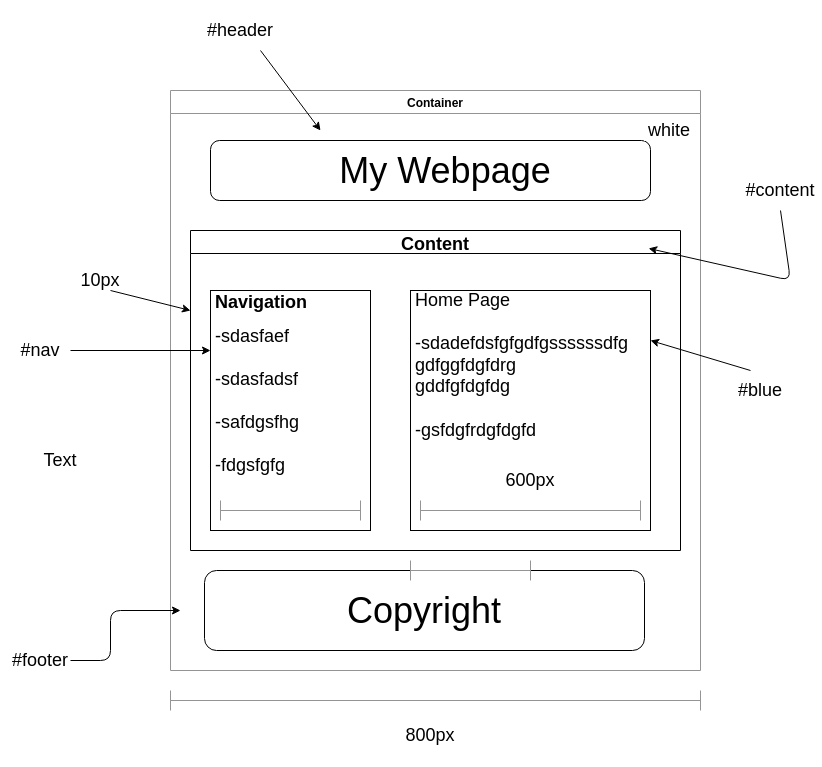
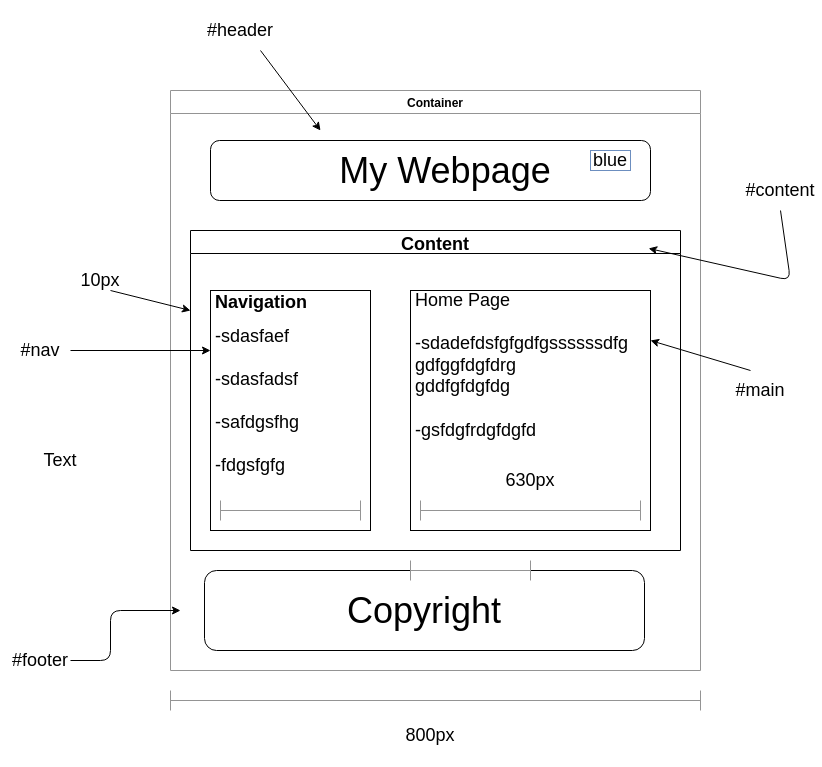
  <mxCell id="0" />
  <mxCell id="1" parent="0" />
  <mxCell id="2" value="Container" style="swimlane;fillColor=none;strokeColor=#949494;" vertex="1" parent="1"><mxGeometry x="170" y="90" width="530" height="580" as="geometry"><mxRectangle x="160" y="120" width="90" height="23" as="alternateBounds" /></mxGeometry></mxCell>
  <mxCell id="3" value="" style="rounded=1;whiteSpace=wrap;html=1;" vertex="1" parent="2"><mxGeometry x="40" y="50" width="440" height="60" as="geometry" /></mxCell>
  <mxCell id="4" value="My Webpage" style="text;html=1;strokeColor=none;fillColor=none;align=center;verticalAlign=middle;whiteSpace=wrap;rounded=0;fontSize=36;" vertex="1" parent="2"><mxGeometry x="150" y="50" width="250" height="60" as="geometry" /></mxCell>
  <mxCell id="5" value="" style="rounded=0;whiteSpace=wrap;html=1;fontSize=36;" vertex="1" parent="2"><mxGeometry x="40" y="200" width="160" height="240" as="geometry" /></mxCell>
  <mxCell id="6" value="" style="whiteSpace=wrap;html=1;aspect=fixed;fontSize=36;" vertex="1" parent="2"><mxGeometry x="240" y="200" width="240" height="240" as="geometry" /></mxCell>
  <mxCell id="7" value="" style="rounded=1;whiteSpace=wrap;html=1;fontSize=36;" vertex="1" parent="2"><mxGeometry x="34" y="480" width="440" height="80" as="geometry" /></mxCell>
  <mxCell id="8" value="Copyright" style="text;html=1;strokeColor=none;fillColor=none;align=center;verticalAlign=middle;whiteSpace=wrap;rounded=0;fontSize=36;" vertex="1" parent="2"><mxGeometry x="234" y="510" width="40" height="20" as="geometry" /></mxCell>
  <mxCell id="9" value="&lt;h1 style=&quot;font-size: 18px&quot;&gt;Navigation&lt;/h1&gt;&lt;div&gt;-sdasfaef&lt;/div&gt;&lt;div&gt;&lt;br&gt;&lt;/div&gt;&lt;div&gt;-sdasfadsf&lt;/div&gt;&lt;div&gt;&lt;br&gt;&lt;/div&gt;&lt;div&gt;-safdgsfhg&lt;/div&gt;&lt;div&gt;&lt;br&gt;&lt;/div&gt;&lt;div&gt;-fdgsfgfg&lt;/div&gt;" style="text;html=1;strokeColor=none;fillColor=none;spacing=5;spacingTop=-20;whiteSpace=wrap;overflow=hidden;rounded=0;fontSize=18;" vertex="1" parent="2"><mxGeometry x="40" y="200" width="160" height="240" as="geometry" /></mxCell>
  <mxCell id="10" value="Home Page&amp;nbsp;&lt;br&gt;&lt;br&gt;-sdadefdsfgfgdfgssssssdfg&lt;br&gt;gdfggfdgfdrg&lt;br&gt;gddfgfdgfdg&lt;br&gt;&lt;br&gt;-gsfdgfrdgfdgfd&lt;br&gt;" style="text;html=1;strokeColor=none;fillColor=none;spacing=5;spacingTop=-20;whiteSpace=wrap;overflow=hidden;rounded=0;fontSize=18;" vertex="1" parent="2"><mxGeometry x="240" y="210" width="240" height="230" as="geometry" /></mxCell>
  <mxCell id="11" value="Content" style="swimlane;fontSize=18;" vertex="1" parent="2"><mxGeometry x="20" y="140" width="490" height="320" as="geometry" /></mxCell>
- <mxCell id="12" value="600px" style="text;html=1;strokeColor=none;fillColor=none;align=center;verticalAlign=middle;whiteSpace=wrap;rounded=0;sketch=0;fontSize=18;" vertex="1" parent="11"><mxGeometry x="320" y="240" width="40" height="20" as="geometry" /></mxCell>
+ <mxCell id="12" value="630px" style="text;html=1;strokeColor=none;fillColor=none;align=center;verticalAlign=middle;whiteSpace=wrap;rounded=0;sketch=0;fontSize=18;" vertex="1" parent="11"><mxGeometry x="320" y="240" width="40" height="20" as="geometry" /></mxCell>
  <mxCell id="13" value="" style="shape=crossbar;whiteSpace=wrap;html=1;rounded=1;sketch=0;strokeColor=#949494;fillColor=none;gradientColor=#ffffff;fontSize=18;" vertex="1" parent="11"><mxGeometry x="30" y="270" width="140" height="20" as="geometry" /></mxCell>
- <mxCell id="14" value="white" style="text;html=1;align=center;verticalAlign=middle;whiteSpace=wrap;rounded=0;fontSize=18;sketch=0;gradientColor=#b3b3b3;strokeColor=#FFFFFF;" vertex="1" parent="2"><mxGeometry x="474" y="30" width="50" height="20" as="geometry" /></mxCell>
+ <mxCell id="15" value="blue" style="text;html=1;strokeColor=#6c8ebf;align=center;verticalAlign=middle;whiteSpace=wrap;rounded=0;sketch=0;fontSize=18;gradientColor=#7ea6e0;" vertex="1" parent="2"><mxGeometry x="420" y="60" width="40" height="20" as="geometry" /></mxCell>
  <mxCell id="16" value="" style="shape=crossbar;whiteSpace=wrap;html=1;rounded=1;sketch=0;strokeColor=#949494;fillColor=none;gradientColor=#ffffff;fontSize=18;" vertex="1" parent="2"><mxGeometry x="250" y="410" width="220" height="20" as="geometry" /></mxCell>
  <mxCell id="17" value="" style="edgeStyle=elbowEdgeStyle;elbow=horizontal;endArrow=classic;html=1;fontSize=18;" edge="1" parent="1"><mxGeometry width="50" height="50" relative="1" as="geometry"><mxPoint x="70" y="660" as="sourcePoint" /><mxPoint x="180" y="610" as="targetPoint" /><Array as="points"><mxPoint x="110" y="610" /></Array></mxGeometry></mxCell>
  <mxCell id="18" value="" style="endArrow=classic;html=1;fontSize=18;entryX=0;entryY=0.25;entryDx=0;entryDy=0;" edge="1" parent="1" target="9"><mxGeometry relative="1" as="geometry"><mxPoint x="70" y="350" as="sourcePoint" /><mxPoint x="140" y="350" as="targetPoint" /></mxGeometry></mxCell>
  <mxCell id="19" value="" style="endArrow=classic;html=1;fontSize=18;" edge="1" parent="1"><mxGeometry relative="1" as="geometry"><mxPoint x="750" y="370" as="sourcePoint" /><mxPoint x="650" y="340" as="targetPoint" /></mxGeometry></mxCell>
  <mxCell id="20" value="" style="endArrow=classic;html=1;fontSize=18;" edge="1" parent="1"><mxGeometry width="50" height="50" relative="1" as="geometry"><mxPoint x="260" y="50" as="sourcePoint" /><mxPoint x="320" y="130" as="targetPoint" /></mxGeometry></mxCell>
  <mxCell id="21" value="#header" style="text;html=1;strokeColor=none;fillColor=none;align=center;verticalAlign=middle;whiteSpace=wrap;rounded=0;fontSize=18;" vertex="1" parent="1"><mxGeometry x="220" y="20" width="40" height="20" as="geometry" /></mxCell>
  <mxCell id="22" value="" style="endArrow=classic;html=1;fontSize=18;entryX=0.935;entryY=0.056;entryDx=0;entryDy=0;entryPerimeter=0;" edge="1" parent="1" target="11"><mxGeometry width="50" height="50" relative="1" as="geometry"><mxPoint x="780" y="210" as="sourcePoint" /><mxPoint x="650" y="270" as="targetPoint" /><Array as="points"><mxPoint x="790" y="280" /></Array></mxGeometry></mxCell>
  <mxCell id="23" value="#content" style="text;html=1;strokeColor=none;fillColor=none;align=center;verticalAlign=middle;whiteSpace=wrap;rounded=0;fontSize=18;" vertex="1" parent="1"><mxGeometry x="760" y="180" width="40" height="20" as="geometry" /></mxCell>
  <mxCell id="24" value="#footer" style="text;html=1;strokeColor=none;fillColor=none;align=center;verticalAlign=middle;whiteSpace=wrap;rounded=0;fontSize=18;" vertex="1" parent="1"><mxGeometry x="20" y="650" width="40" height="20" as="geometry" /></mxCell>
  <mxCell id="25" value="#nav" style="text;html=1;strokeColor=none;fillColor=none;align=center;verticalAlign=middle;whiteSpace=wrap;rounded=0;fontSize=18;" vertex="1" parent="1"><mxGeometry x="20" y="340" width="40" height="20" as="geometry" /></mxCell>
- <mxCell id="26" value="#blue" style="text;html=1;strokeColor=none;fillColor=none;align=center;verticalAlign=middle;whiteSpace=wrap;rounded=0;fontSize=18;" vertex="1" parent="1"><mxGeometry x="740" y="380" width="40" height="20" as="geometry" /></mxCell>
+ <mxCell id="26" value="#main" style="text;html=1;strokeColor=none;fillColor=none;align=center;verticalAlign=middle;whiteSpace=wrap;rounded=0;fontSize=18;" vertex="1" parent="1"><mxGeometry x="740" y="380" width="40" height="20" as="geometry" /></mxCell>
  <mxCell id="27" value="Text" style="text;html=1;strokeColor=none;fillColor=none;align=center;verticalAlign=middle;whiteSpace=wrap;rounded=0;sketch=0;fontSize=18;" vertex="1" parent="1"><mxGeometry x="40" y="450" width="40" height="20" as="geometry" /></mxCell>
  <mxCell id="28" value="" style="shape=crossbar;whiteSpace=wrap;html=1;rounded=1;sketch=0;strokeColor=#949494;fillColor=none;gradientColor=#ffffff;fontSize=18;" vertex="1" parent="1"><mxGeometry x="410" y="560" width="120" height="20" as="geometry" /></mxCell>
  <mxCell id="29" value="" style="shape=crossbar;whiteSpace=wrap;html=1;rounded=1;sketch=0;strokeColor=#949494;fillColor=none;gradientColor=#ffffff;fontSize=18;" vertex="1" parent="1"><mxGeometry x="170" y="690" width="530" height="20" as="geometry" /></mxCell>
  <mxCell id="30" value="800px" style="text;html=1;strokeColor=none;fillColor=none;align=center;verticalAlign=middle;whiteSpace=wrap;rounded=0;sketch=0;fontSize=18;" vertex="1" parent="1"><mxGeometry x="410" y="725" width="40" height="20" as="geometry" /></mxCell>
  <mxCell id="31" value="10px" style="text;html=1;strokeColor=none;fillColor=none;align=center;verticalAlign=middle;whiteSpace=wrap;rounded=0;sketch=0;fontSize=18;" vertex="1" parent="1"><mxGeometry x="80" y="270" width="40" height="20" as="geometry" /></mxCell>
  <mxCell id="32" value="" style="endArrow=classic;html=1;fontSize=18;entryX=0;entryY=0.25;entryDx=0;entryDy=0;" edge="1" parent="1" target="11"><mxGeometry width="50" height="50" relative="1" as="geometry"><mxPoint x="110" y="290" as="sourcePoint" /><mxPoint x="160" y="280" as="targetPoint" /></mxGeometry></mxCell>
